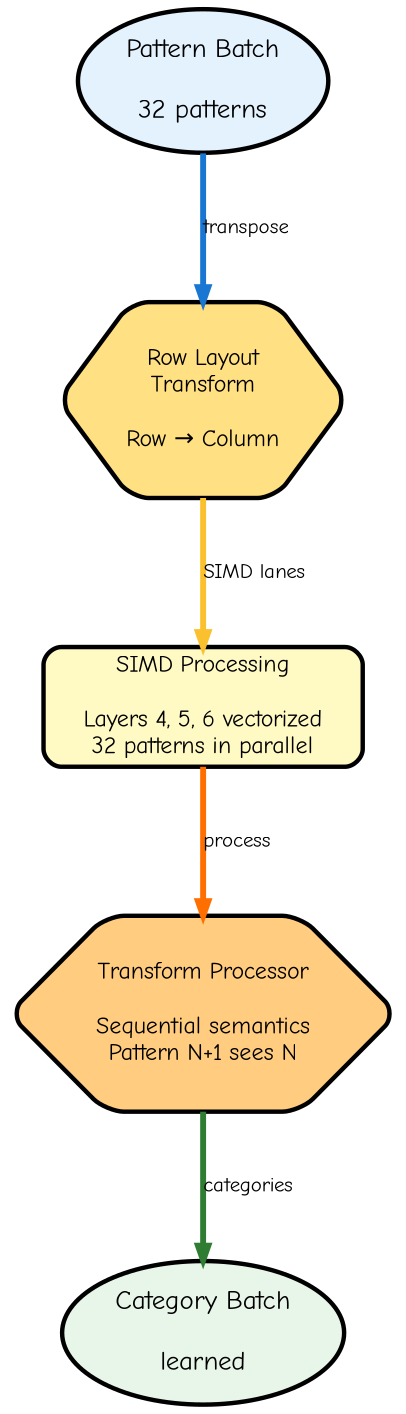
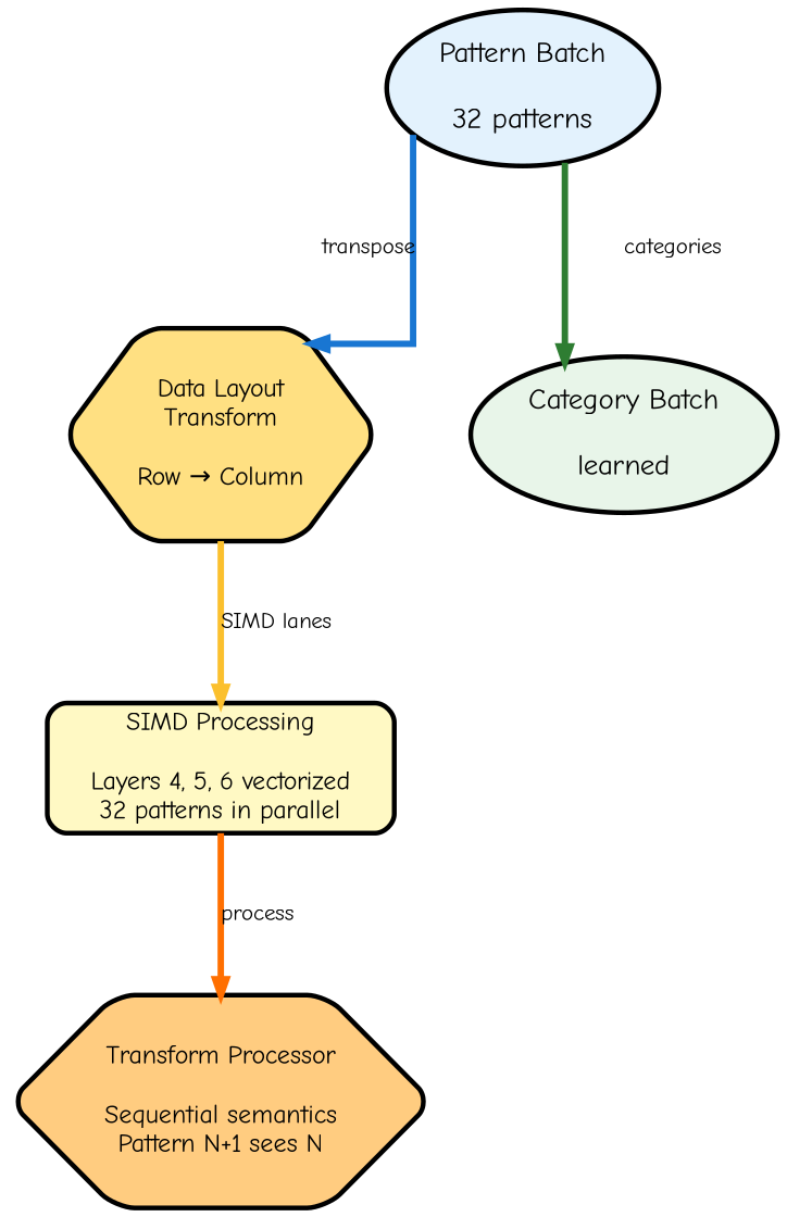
  digraph {
    fontname="Comic Neue"
    nodesep=0.8
    rankdir=TB
    ranksep=1.2
    splines=ortho
    node [fontname="Comic Neue" fontsize=16 penwidth=3 shape=ellipse style="rounded,filled"]
    edge [fontname="Comic Neue" fontsize=14 penwidth=4]
    n1 [fillcolor="#E3F2FD" fontsize=18 label="Pattern Batch\n\n32 patterns"]
-   n2 [fillcolor="#FFE082" label="Row Layout\nTransform\n\nRow → Column" shape=hexagon]
+   n2 [fillcolor="#FFE082" label="Data Layout\nTransform\n\nRow → Column" shape=hexagon]
    n3 [fillcolor="#FFF9C4" label="SIMD Processing\n\nLayers 4, 5, 6 vectorized\n32 patterns in parallel" shape=box style="rounded,filled,bold" width=3]
    n4 [fillcolor="#FFCC80" label="Transform Processor\n\nSequential semantics\nPattern N+1 sees N" shape=hexagon]
    n5 [fillcolor="#E8F5E9" fontsize=18 label="Category Batch\n\nlearned"]
    n1 -> n2 [color="#1976D2" label=transpose]
    n2 -> n3 [color="#FBC02D" label="SIMD lanes"]
    n3 -> n4 [color="#FF6F00" label=process]
-   n4 -> n5 [color="#2E7D32" label=categories]
+   n1 -> n5 [color="#2E7D32" label=categories]
  }
